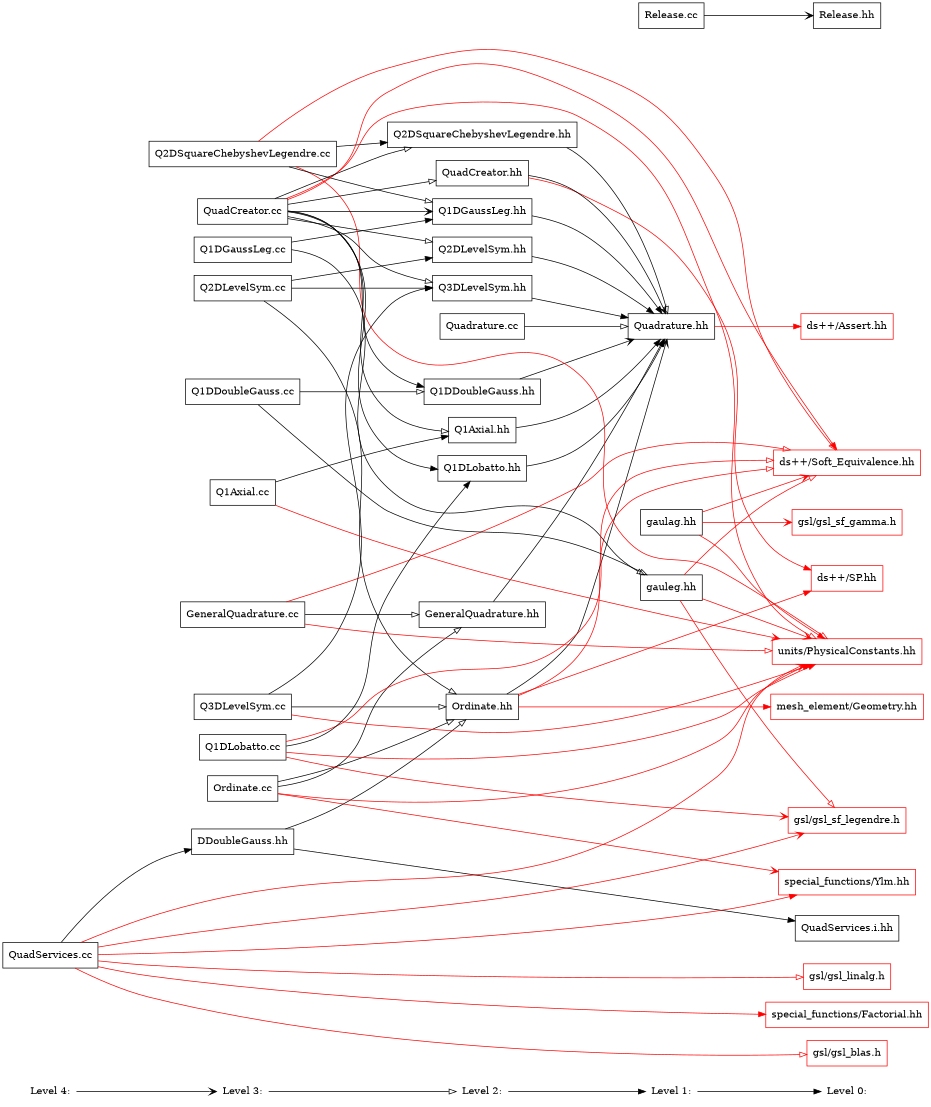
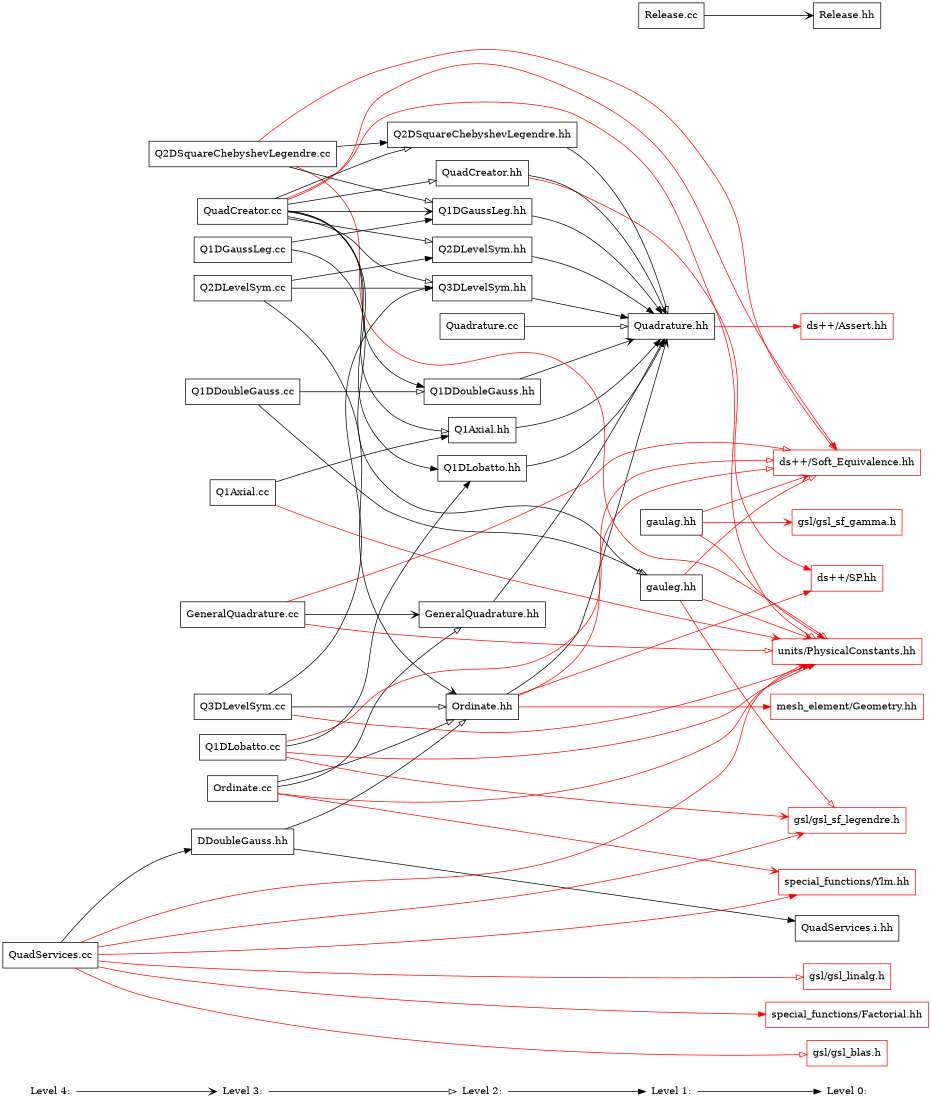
  digraph {
    rankdir=LR
    ranksep=1
    node [shape=box]
    edge [arrowhead=normal]
    n1 [fontsize=14 label="Level 0:" shape=plaintext]
    n2 [color=red label="ds++/SP.hh"]
    n3 [color=red label="gsl/gsl_sf_gamma.h"]
    n4 [label="QuadServices.i.hh"]
    n5 [color=red label="special_functions/Factorial.hh"]
    n6 [color=red label="gsl/gsl_sf_legendre.h"]
    n7 [color=red label="special_functions/Ylm.hh"]
    n8 [color=red label="mesh_element/Geometry.hh"]
    n9 [color=red label="gsl/gsl_blas.h"]
    n10 [color=red label="ds++/Assert.hh"]
    n11 [color=red label="gsl/gsl_linalg.h"]
    n12 [color=red label="ds++/Soft_Equivalence.hh"]
    n13 [color=red label="units/PhysicalConstants.hh"]
    n14 [label="Release.hh"]
    n15 [fontsize=14 label="Level 1:" shape=plaintext]
    n16 [label="Release.cc"]
    n17 [label="gaulag.hh"]
    n18 [label="gauleg.hh"]
    n19 [label="Quadrature.hh"]
    n20 [fontsize=14 label="Level 2:" shape=plaintext]
    n21 [label="QuadCreator.hh"]
    n22 [label="Q2DSquareChebyshevLegendre.hh"]
    n23 [label="Q1DGaussLeg.hh"]
    n24 [label="Ordinate.hh"]
    n25 [label="Q1DDoubleGauss.hh"]
    n26 [label="GeneralQuadrature.hh"]
    n27 [label="Q1Axial.hh"]
    n28 [label="Q1DLobatto.hh"]
    n29 [label="Q2DLevelSym.hh"]
    n30 [label="Quadrature.cc"]
    n31 [label="Q3DLevelSym.hh"]
    n32 [fontsize=14 label="Level 3:" shape=plaintext]
    n33 [label="DDoubleGauss.hh"]
    n34 [label="Q2DLevelSym.cc"]
    n35 [label="Q1Axial.cc"]
    n36 [label="Ordinate.cc"]
    n37 [label="Q1DGaussLeg.cc"]
    n38 [label="Q2DSquareChebyshevLegendre.cc"]
    n39 [label="GeneralQuadrature.cc"]
    n40 [label="QuadCreator.cc"]
    n41 [label="Q3DLevelSym.cc"]
    n42 [label="Q1DLobatto.cc"]
    n43 [label="Q1DDoubleGauss.cc"]
    n44 [fontsize=14 label="Level 4:" shape=plaintext]
    n45 [label="QuadServices.cc"]
    subgraph sub_1 {
      rank=same
      n1
      n2
      n3
      n4
      n5
      n6
      n7
      n8
      n9
      n10
      n11
      n12
      n13
      n14
    }
    subgraph sub_2 {
      rank=same
      n15
      n16
      n17
      n18
      n19
    }
    subgraph sub_3 {
      rank=same
      n20
      n21
      n22
      n23
      n24
      n25
      n26
      n27
      n28
      n29
      n30
      n31
    }
    subgraph sub_4 {
      rank=same
      n32
      n33
      n34
      n35
      n36
      n37
      n38
      n39
      n40
      n41
      n42
      n43
    }
    subgraph sub_5 {
      rank=same
      n44
      n45
    }
    n15 -> n1
    n16 -> n14 [arrowhead=vee]
    n17 -> n3 [arrowhead=vee color=red style=solid]
    n17 -> n12 [arrowhead=vee color=red style=solid]
    n17 -> n13 [color=red style=solid]
    n18 -> n6 [arrowhead=onormal color=red style=solid]
    n18 -> n12 [arrowhead=onormal color=red style=solid]
    n18 -> n13 [arrowhead=vee color=red style=solid]
    n19 -> n10 [color=red style=solid]
    n20 -> n15
    n21 -> n2 [color=red style=solid]
    n21 -> n19 [arrowhead=vee]
    n22 -> n19 [arrowhead=onormal]
    n23 -> n19
    n24 -> n2 [color=red style=solid]
    n24 -> n8 [color=red style=solid]
    n24 -> n12 [arrowhead=onormal color=red style=solid]
    n24 -> n19 [arrowhead=vee]
    n25 -> n19 [arrowhead=vee]
    n26 -> n19
    n27 -> n19
    n28 -> n19
    n29 -> n19
    n30 -> n19 [arrowhead=onormal]
    n31 -> n19
    n32 -> n20 [arrowhead=onormal]
    n33 -> n4
    n33 -> n24 [arrowhead=onormal]
-   n34 -> n24 [arrowhead=onormal]
+   n34 -> n24 [arrowhead=vee]
    n34 -> n29
    n34 -> n31
    n35 -> n13 [arrowhead=vee color=red style=solid]
    n35 -> n27
    n36 -> n7 [arrowhead=vee color=red style=solid]
    n36 -> n13 [color=red style=solid]
    n36 -> n24 [arrowhead=onormal]
    n36 -> n26 [arrowhead=onormal]
    n37 -> n18 [arrowhead=onormal]
    n37 -> n23
    n38 -> n12 [arrowhead=onormal color=red style=solid]
    n38 -> n13 [arrowhead=onormal color=red style=solid]
    n38 -> n22
    n38 -> n23 [arrowhead=onormal]
    n39 -> n12 [arrowhead=onormal color=red style=solid]
    n39 -> n13 [arrowhead=onormal color=red style=solid]
-   n39 -> n26 [arrowhead=onormal]
+   n39 -> n26 [arrowhead=vee]
    n40 -> n12 [color=red style=solid]
    n40 -> n13 [arrowhead=onormal color=red style=solid]
    n40 -> n21 [arrowhead=onormal]
    n40 -> n22 [arrowhead=onormal]
    n40 -> n23 [arrowhead=vee]
    n40 -> n25
    n40 -> n27 [arrowhead=onormal]
    n40 -> n28
    n40 -> n29 [arrowhead=onormal]
    n40 -> n31 [arrowhead=onormal]
    n41 -> n13 [color=red style=solid]
    n41 -> n24 [arrowhead=onormal]
    n41 -> n31
    n42 -> n6 [arrowhead=vee color=red style=solid]
    n42 -> n12 [arrowhead=onormal color=red style=solid]
    n42 -> n13 [color=red style=solid]
    n42 -> n28
    n43 -> n18 [arrowhead=onormal]
    n43 -> n25 [arrowhead=onormal]
    n44 -> n32 [arrowhead=vee]
    n45 -> n5 [color=red style=solid]
    n45 -> n6 [arrowhead=vee color=red style=solid]
    n45 -> n7 [color=red style=solid]
    n45 -> n9 [arrowhead=onormal color=red style=solid]
    n45 -> n11 [arrowhead=onormal color=red style=solid]
    n45 -> n13 [arrowhead=vee color=red style=solid]
    n45 -> n33
  }
